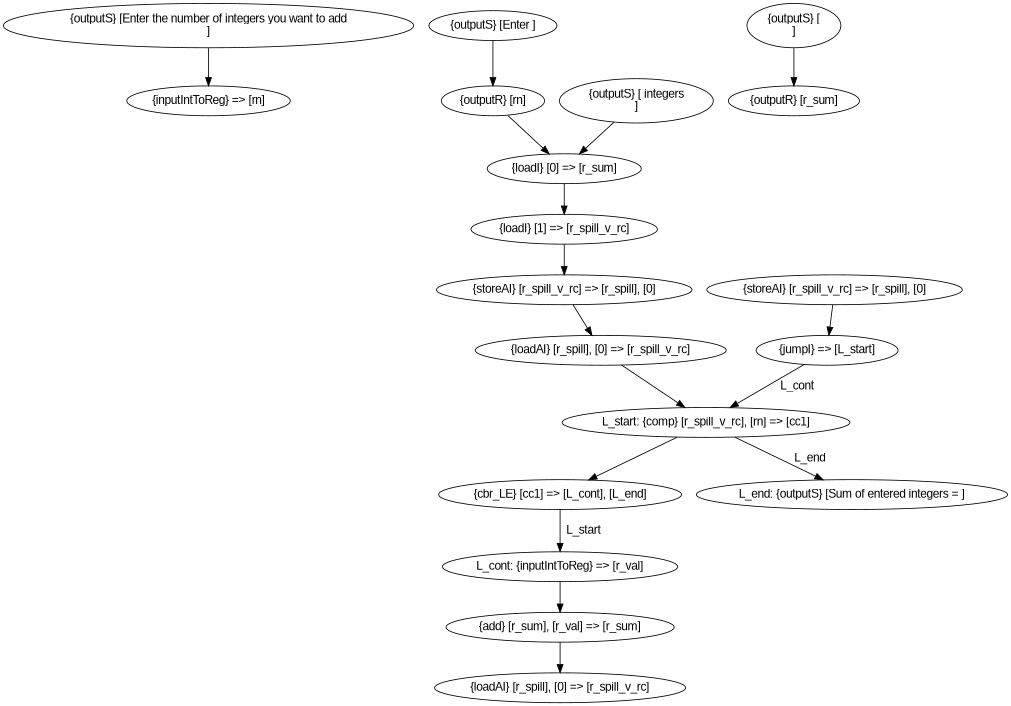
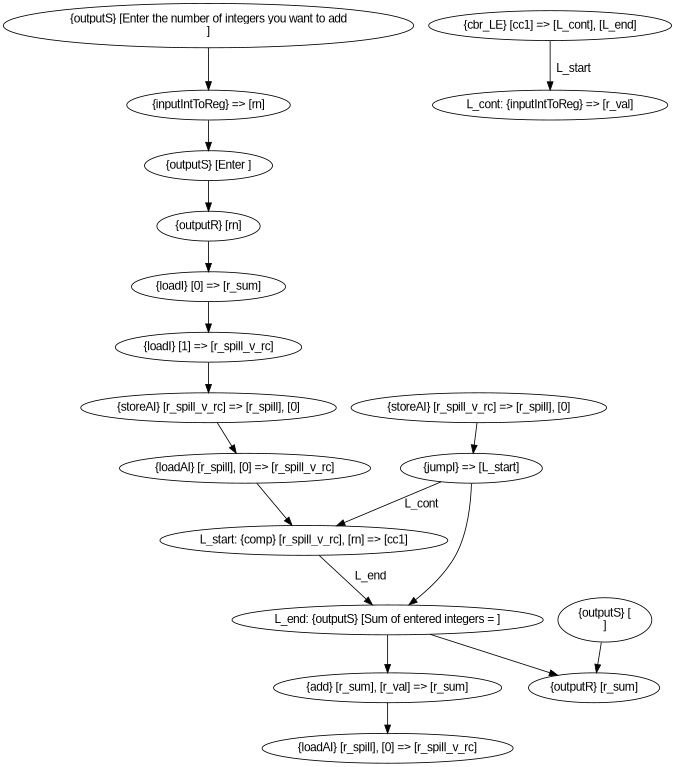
  digraph {
    fontname="Liberation Sans"
    node [fontname="Liberation Sans"]
    edge [fontname="Liberation Sans"]
    n1 [label="\{outputS\} \[Enter the number of integers you want to add\n\]"]
    n2 [label="\{inputIntToReg\} =\> \[rn\]"]
    n3 [label="\{outputS\} \[Enter \]"]
    n4 [label="\{outputR\} \[rn\]"]
    n5 [label="\{loadI\} \[0\] =\> \[r_sum\]"]
-   n6 [label="\{outputS\} \[ integers\n\]"]
    n7 [label="\{loadI\} \[1\] =\> \[r_spill_v_rc\]"]
    n8 [label="\{storeAI\} \[r_spill_v_rc\] =\> \[r_spill\], \[0\]"]
    n9 [label="\{loadAI\} \[r_spill\], \[0\] =\> \[r_spill_v_rc\]"]
    n10 [label="L_start: \{comp\} \[r_spill_v_rc\], \[rn\] =\> \[cc1\]"]
    n11 [label="\{cbr_LE\} \[cc1\] =\> \[L_cont\], \[L_end\]"]
    n12 [label="L_end: \{outputS\} \[Sum of entered integers = \]"]
    n13 [label="L_cont: \{inputIntToReg\} =\> \[r_val\]"]
    n14 [label="\{add\} \[r_sum\], \[r_val\] =\> \[r_sum\]"]
    n15 [label="\{outputR\} \[r_sum\]"]
    n16 [label="\{loadAI\} \[r_spill\], \[0\] =\> \[r_spill_v_rc\]"]
    n17 [label="\{storeAI\} \[r_spill_v_rc\] =\> \[r_spill\], \[0\]"]
    n18 [label="\{jumpI\} =\> \[L_start\]"]
    n19 [label="\{outputS\} \[\n\]"]
    n1 -> n2
+   n2 -> n3
    n3 -> n4
    n4 -> n5
    n5 -> n7
-   n6 -> n5
    n7 -> n8
    n8 -> n9
    n9 -> n10
-   n10 -> n11
    n10 -> n12 [label="  L_end"]
    n11 -> n13 [label="  L_start"]
-   n13 -> n14
+   n12 -> n15
+   n12 -> n14
    n14 -> n16
    n17 -> n18
    n18 -> n10 [label="  L_cont"]
+   n18 -> n12
    n19 -> n15
  }
